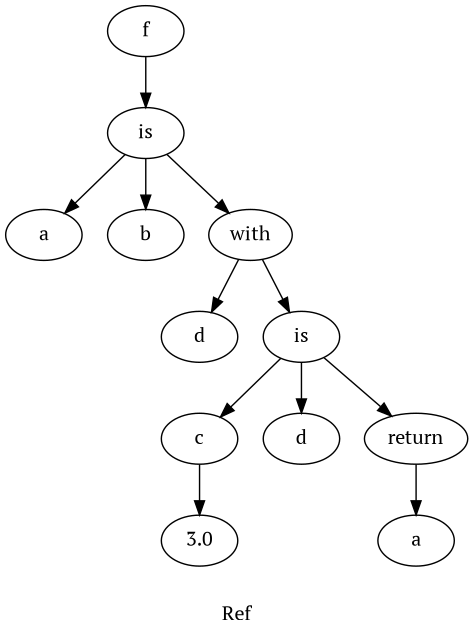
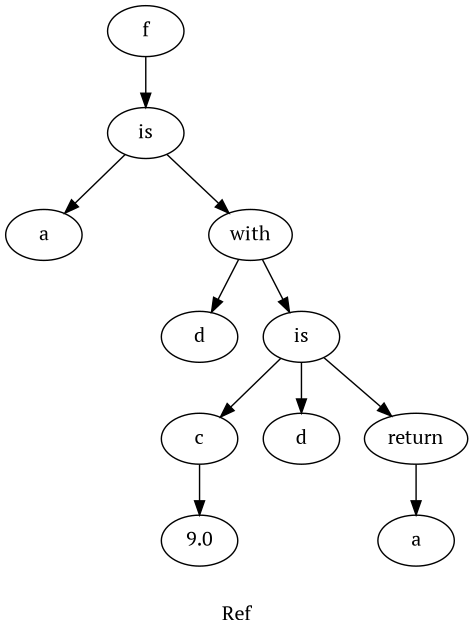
  digraph {
    fontname="PT Serif"
    label=Ref
    node [fontname="PT Serif"]
    edge [fontname="PT Serif"]
    n1 [label=f]
    n2 [label=is]
    n3 [label=a]
-   n4 [label=b]
    n5 [label=with]
    n6 [label=d]
    n7 [label=is]
-   n8 [label=3.0]
+   n8 [label=9.0]
    n9 [label=c]
    n10 [label=d]
    n11 [label=return]
    n12 [label=a]
    n1 -> n2
    n2 -> n3
-   n2 -> n4
    n2 -> n5
    n5 -> n6
    n5 -> n7
    n7 -> n9
    n7 -> n10
    n7 -> n11
    n9 -> n8
    n11 -> n12
  }
